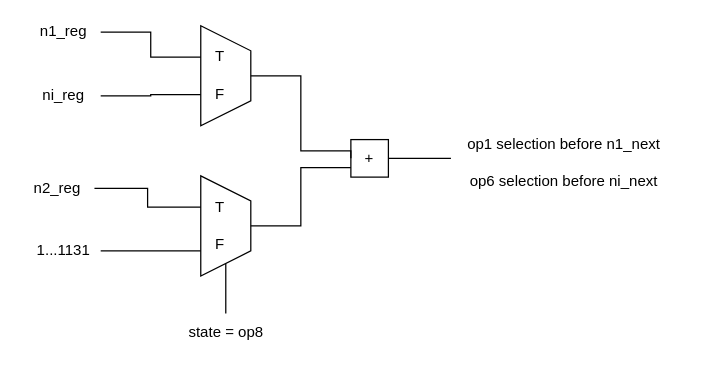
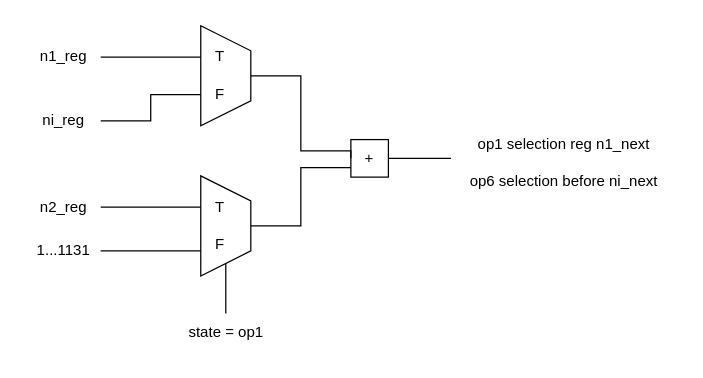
  <mxCell id="0" />
  <mxCell id="1" parent="0" />
  <mxCell id="2" style="edgeStyle=orthogonalEdgeStyle;rounded=0;orthogonalLoop=1;jettySize=auto;html=1;entryX=1;entryY=0.5;entryDx=0;entryDy=0;endArrow=none;endFill=0;" edge="1" parent="1" source="3" target="5"><mxGeometry relative="1" as="geometry" /></mxCell>
- <mxCell id="3" value="state = op8" style="text;html=1;align=center;verticalAlign=middle;resizable=0;points=[];autosize=1;strokeColor=none;fillColor=none;" vertex="1" parent="1"><mxGeometry x="140" y="250" width="80" height="30" as="geometry" /></mxCell>
+ <mxCell id="3" value="state = op1" style="text;html=1;align=center;verticalAlign=middle;resizable=0;points=[];autosize=1;strokeColor=none;fillColor=none;" vertex="1" parent="1"><mxGeometry x="140" y="250" width="80" height="30" as="geometry" /></mxCell>
  <mxCell id="4" value="" style="group" vertex="1" connectable="0" parent="1"><mxGeometry x="160" y="140" width="40" height="80" as="geometry" /></mxCell>
  <mxCell id="5" value="" style="shape=trapezoid;perimeter=trapezoidPerimeter;whiteSpace=wrap;html=1;fixedSize=1;direction=south;" vertex="1" parent="4"><mxGeometry width="40" height="80" as="geometry" /></mxCell>
  <mxCell id="6" value="T" style="text;html=1;align=center;verticalAlign=middle;resizable=0;points=[];autosize=1;strokeColor=none;fillColor=none;" vertex="1" parent="4"><mxGeometry y="10" width="30" height="30" as="geometry" /></mxCell>
  <mxCell id="7" value="F" style="text;html=1;align=center;verticalAlign=middle;resizable=0;points=[];autosize=1;strokeColor=none;fillColor=none;" vertex="1" parent="4"><mxGeometry y="40" width="30" height="30" as="geometry" /></mxCell>
  <mxCell id="8" value="" style="group" vertex="1" connectable="0" parent="1"><mxGeometry x="160" y="20" width="40" height="80" as="geometry" /></mxCell>
  <mxCell id="9" value="" style="shape=trapezoid;perimeter=trapezoidPerimeter;whiteSpace=wrap;html=1;fixedSize=1;direction=south;" vertex="1" parent="8"><mxGeometry width="40" height="80" as="geometry" /></mxCell>
  <mxCell id="10" value="T" style="text;html=1;align=center;verticalAlign=middle;resizable=0;points=[];autosize=1;strokeColor=none;fillColor=none;" vertex="1" parent="8"><mxGeometry y="10" width="30" height="30" as="geometry" /></mxCell>
  <mxCell id="11" value="F" style="text;html=1;align=center;verticalAlign=middle;resizable=0;points=[];autosize=1;strokeColor=none;fillColor=none;" vertex="1" parent="8"><mxGeometry y="40" width="30" height="30" as="geometry" /></mxCell>
  <mxCell id="12" style="edgeStyle=orthogonalEdgeStyle;rounded=0;orthogonalLoop=1;jettySize=auto;html=1;endArrow=none;endFill=0;" edge="1" parent="1" source="13"><mxGeometry relative="1" as="geometry"><mxPoint x="360" y="126" as="targetPoint" /></mxGeometry></mxCell>
  <mxCell id="13" value="+" style="whiteSpace=wrap;html=1;" vertex="1" parent="1"><mxGeometry x="280" y="111" width="30" height="30" as="geometry" /></mxCell>
  <mxCell id="14" style="edgeStyle=orthogonalEdgeStyle;rounded=0;orthogonalLoop=1;jettySize=auto;html=1;exitX=0.5;exitY=0;exitDx=0;exitDy=0;entryX=0;entryY=0.5;entryDx=0;entryDy=0;endArrow=none;endFill=0;" edge="1" parent="1" source="9" target="13"><mxGeometry relative="1" as="geometry"><Array as="points"><mxPoint x="240" y="60" /><mxPoint x="240" y="120" /><mxPoint x="280" y="120" /></Array></mxGeometry></mxCell>
  <mxCell id="15" style="edgeStyle=orthogonalEdgeStyle;rounded=0;orthogonalLoop=1;jettySize=auto;html=1;entryX=0;entryY=0.75;entryDx=0;entryDy=0;endArrow=none;endFill=0;" edge="1" parent="1" source="5" target="13"><mxGeometry relative="1" as="geometry" /></mxCell>
  <mxCell id="16" style="edgeStyle=orthogonalEdgeStyle;rounded=0;orthogonalLoop=1;jettySize=auto;html=1;endArrow=none;endFill=0;" edge="1" parent="1" source="17" target="10"><mxGeometry relative="1" as="geometry" /></mxCell>
- <mxCell id="17" value="n1_reg" style="text;html=1;align=center;verticalAlign=middle;resizable=0;points=[];autosize=1;strokeColor=none;fillColor=none;" vertex="1" parent="1"><mxGeometry x="20" y="10" width="60" height="30" as="geometry" /></mxCell>
+ <mxCell id="17" value="n1_reg" style="text;html=1;align=center;verticalAlign=middle;resizable=0;points=[];autosize=1;strokeColor=none;fillColor=none;" vertex="1" parent="1"><mxGeometry x="20" y="30" width="60" height="30" as="geometry" /></mxCell>
  <mxCell id="18" style="edgeStyle=orthogonalEdgeStyle;rounded=0;orthogonalLoop=1;jettySize=auto;html=1;endArrow=none;endFill=0;" edge="1" parent="1" source="19" target="6"><mxGeometry relative="1" as="geometry" /></mxCell>
- <mxCell id="19" value="n2_reg" style="text;html=1;align=center;verticalAlign=middle;resizable=0;points=[];autosize=1;strokeColor=none;fillColor=none;" vertex="1" parent="1"><mxGeometry x="15" y="135" width="60" height="30" as="geometry" /></mxCell>
+ <mxCell id="19" value="n2_reg" style="text;html=1;align=center;verticalAlign=middle;resizable=0;points=[];autosize=1;strokeColor=none;fillColor=none;" vertex="1" parent="1"><mxGeometry x="20" y="150" width="60" height="30" as="geometry" /></mxCell>
  <mxCell id="20" value="" style="edgeStyle=orthogonalEdgeStyle;rounded=0;orthogonalLoop=1;jettySize=auto;html=1;endArrow=none;endFill=0;" edge="1" parent="1" source="21" target="11"><mxGeometry relative="1" as="geometry" /></mxCell>
- <mxCell id="21" value="ni_reg" style="text;html=1;align=center;verticalAlign=middle;resizable=0;points=[];autosize=1;strokeColor=none;fillColor=none;" vertex="1" parent="1"><mxGeometry x="20" y="61" width="60" height="30" as="geometry" /></mxCell>
+ <mxCell id="21" value="ni_reg" style="text;html=1;align=center;verticalAlign=middle;resizable=0;points=[];autosize=1;strokeColor=none;fillColor=none;" vertex="1" parent="1"><mxGeometry x="20" y="81" width="60" height="30" as="geometry" /></mxCell>
  <mxCell id="22" value="1...1131" style="text;html=1;align=center;verticalAlign=middle;resizable=0;points=[];autosize=1;strokeColor=none;fillColor=none;" vertex="1" parent="1"><mxGeometry x="20" y="185" width="60" height="30" as="geometry" /></mxCell>
  <mxCell id="23" style="edgeStyle=orthogonalEdgeStyle;rounded=0;orthogonalLoop=1;jettySize=auto;html=1;entryX=0;entryY=0.667;entryDx=0;entryDy=0;entryPerimeter=0;endArrow=none;endFill=0;" edge="1" parent="1" source="22" target="7"><mxGeometry relative="1" as="geometry" /></mxCell>
- <mxCell id="24" value="op1 selection before n1_next" style="text;html=1;align=center;verticalAlign=middle;resizable=0;points=[];autosize=1;strokeColor=none;fillColor=none;" vertex="1" parent="1"><mxGeometry x="360" y="100" width="180" height="30" as="geometry" /></mxCell>
+ <mxCell id="24" value="op1 selection reg n1_next" style="text;html=1;align=center;verticalAlign=middle;resizable=0;points=[];autosize=1;strokeColor=none;fillColor=none;" vertex="1" parent="1"><mxGeometry x="360" y="100" width="180" height="30" as="geometry" /></mxCell>
  <mxCell id="25" value="op6 selection before ni_next" style="text;html=1;align=center;verticalAlign=middle;resizable=0;points=[];autosize=1;strokeColor=none;fillColor=none;" vertex="1" parent="1"><mxGeometry x="365" y="130" width="170" height="30" as="geometry" /></mxCell>
